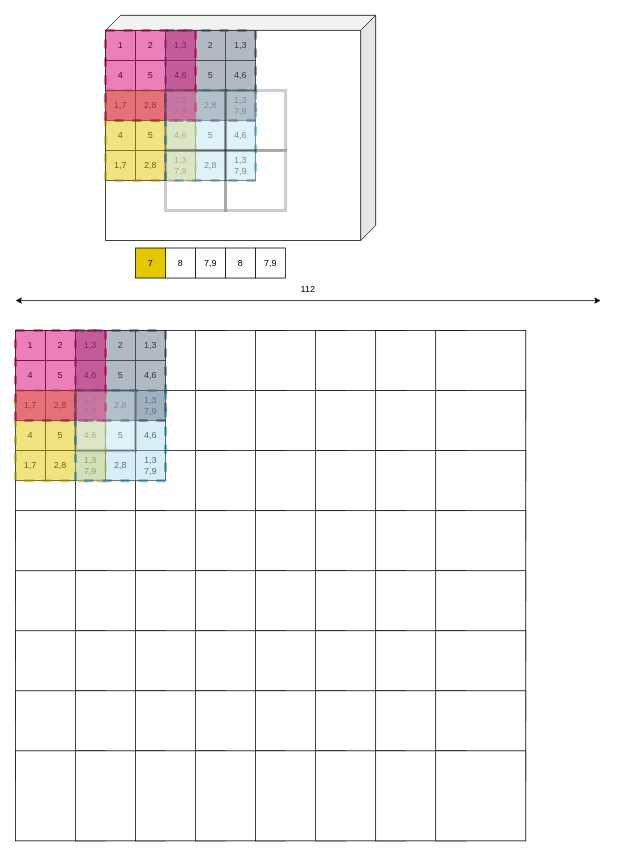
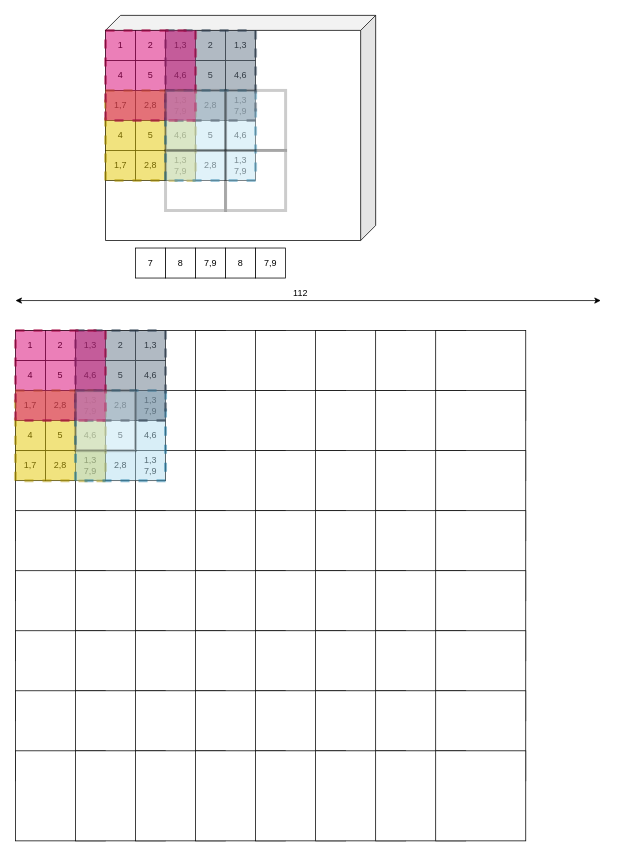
  <mxCell id="0" />
  <mxCell id="1" parent="0" />
  <mxCell id="2" value="" style="shape=cube;whiteSpace=wrap;html=1;boundedLbl=1;backgroundOutline=1;darkOpacity=0.05;darkOpacity2=0.1;flipV=0;flipH=1;" parent="1" vertex="1"><mxGeometry x="140" y="20" width="360" height="300" as="geometry" /></mxCell>
  <mxCell id="3" value="1" style="rounded=0;whiteSpace=wrap;html=1;" parent="1" vertex="1"><mxGeometry x="140" y="40" width="40" height="40" as="geometry" /></mxCell>
  <mxCell id="4" value="1,3" style="rounded=0;whiteSpace=wrap;html=1;" parent="1" vertex="1"><mxGeometry x="220" y="40" width="40" height="40" as="geometry" /></mxCell>
  <mxCell id="5" value="1,3" style="rounded=0;whiteSpace=wrap;html=1;" parent="1" vertex="1"><mxGeometry x="300" y="40" width="40" height="40" as="geometry" /></mxCell>
  <mxCell id="6" value="1,7" style="rounded=0;whiteSpace=wrap;html=1;" parent="1" vertex="1"><mxGeometry x="140" y="120" width="40" height="40" as="geometry" /></mxCell>
  <mxCell id="7" value="2,8" style="rounded=0;whiteSpace=wrap;html=1;" parent="1" vertex="1"><mxGeometry x="180" y="120" width="40" height="40" as="geometry" /></mxCell>
  <mxCell id="8" value="1,3&lt;br&gt;7,9" style="rounded=0;whiteSpace=wrap;html=1;" parent="1" vertex="1"><mxGeometry x="220" y="120" width="40" height="40" as="geometry" /></mxCell>
  <mxCell id="9" value="2,8" style="rounded=0;whiteSpace=wrap;html=1;" parent="1" vertex="1"><mxGeometry x="260" y="120" width="40" height="40" as="geometry" /></mxCell>
  <mxCell id="10" value="1,3&lt;br&gt;7,9" style="rounded=0;whiteSpace=wrap;html=1;" parent="1" vertex="1"><mxGeometry x="300" y="120" width="40" height="40" as="geometry" /></mxCell>
  <mxCell id="11" value="4" style="rounded=0;whiteSpace=wrap;html=1;" parent="1" vertex="1"><mxGeometry x="140" y="160" width="40" height="40" as="geometry" /></mxCell>
  <mxCell id="12" value="5" style="rounded=0;whiteSpace=wrap;html=1;" parent="1" vertex="1"><mxGeometry x="180" y="160" width="40" height="40" as="geometry" /></mxCell>
  <mxCell id="13" value="4,6" style="rounded=0;whiteSpace=wrap;html=1;" parent="1" vertex="1"><mxGeometry x="220" y="160" width="40" height="40" as="geometry" /></mxCell>
  <mxCell id="14" value="5" style="rounded=0;whiteSpace=wrap;html=1;" parent="1" vertex="1"><mxGeometry x="260" y="160" width="40" height="40" as="geometry" /></mxCell>
  <mxCell id="15" value="4,6" style="rounded=0;whiteSpace=wrap;html=1;" parent="1" vertex="1"><mxGeometry x="300" y="160" width="40" height="40" as="geometry" /></mxCell>
  <mxCell id="16" value="1,7" style="rounded=0;whiteSpace=wrap;html=1;" parent="1" vertex="1"><mxGeometry x="140" y="200" width="40" height="40" as="geometry" /></mxCell>
  <mxCell id="17" value="2,8" style="rounded=0;whiteSpace=wrap;html=1;" parent="1" vertex="1"><mxGeometry x="180" y="200" width="40" height="40" as="geometry" /></mxCell>
  <mxCell id="18" value="1,3&lt;br&gt;7,9" style="rounded=0;whiteSpace=wrap;html=1;" parent="1" vertex="1"><mxGeometry x="220" y="200" width="40" height="40" as="geometry" /></mxCell>
  <mxCell id="19" value="2,8" style="rounded=0;whiteSpace=wrap;html=1;" parent="1" vertex="1"><mxGeometry x="260" y="200" width="40" height="40" as="geometry" /></mxCell>
  <mxCell id="20" value="1,3&lt;br&gt;7,9" style="rounded=0;whiteSpace=wrap;html=1;" parent="1" vertex="1"><mxGeometry x="300" y="200" width="40" height="40" as="geometry" /></mxCell>
  <mxCell id="21" value="4" style="rounded=0;whiteSpace=wrap;html=1;" parent="1" vertex="1"><mxGeometry x="140" y="80" width="40" height="40" as="geometry" /></mxCell>
  <mxCell id="22" value="5" style="rounded=0;whiteSpace=wrap;html=1;" parent="1" vertex="1"><mxGeometry x="180" y="80" width="40" height="40" as="geometry" /></mxCell>
  <mxCell id="23" value="4,6" style="rounded=0;whiteSpace=wrap;html=1;" parent="1" vertex="1"><mxGeometry x="220" y="80" width="40" height="40" as="geometry" /></mxCell>
  <mxCell id="24" value="5" style="rounded=0;whiteSpace=wrap;html=1;" parent="1" vertex="1"><mxGeometry x="260" y="80" width="40" height="40" as="geometry" /></mxCell>
  <mxCell id="25" value="4,6" style="rounded=0;whiteSpace=wrap;html=1;" parent="1" vertex="1"><mxGeometry x="300" y="80" width="40" height="40" as="geometry" /></mxCell>
  <mxCell id="26" value="2" style="rounded=0;whiteSpace=wrap;html=1;" parent="1" vertex="1"><mxGeometry x="180" y="40" width="40" height="40" as="geometry" /></mxCell>
  <mxCell id="27" value="2" style="rounded=0;whiteSpace=wrap;html=1;" parent="1" vertex="1"><mxGeometry x="260" y="40" width="40" height="40" as="geometry" /></mxCell>
  <mxCell id="28" value="" style="whiteSpace=wrap;html=1;aspect=fixed;fillColor=#e3c800;strokeColor=#B09500;opacity=50;fontColor=#ffffff;strokeWidth=4;dashed=1;" parent="1" vertex="1"><mxGeometry x="140" y="120" width="120" height="120" as="geometry" /></mxCell>
  <mxCell id="29" value="" style="whiteSpace=wrap;html=1;aspect=fixed;fillColor=#b1ddf0;opacity=50;strokeColor=#10739e;strokeWidth=4;dashed=1;" parent="1" vertex="1"><mxGeometry x="220" y="120" width="120" height="120" as="geometry" /></mxCell>
  <mxCell id="30" value="" style="whiteSpace=wrap;html=1;aspect=fixed;opacity=50;fillColor=#647687;strokeColor=#314354;fontColor=#ffffff;strokeWidth=4;dashed=1;" parent="1" vertex="1"><mxGeometry x="220" y="40" width="120" height="120" as="geometry" /></mxCell>
  <mxCell id="31" value="" style="whiteSpace=wrap;html=1;aspect=fixed;fillColor=#d80073;strokeColor=#A50040;opacity=50;fontColor=#ffffff;strokeWidth=4;dashed=1;" parent="1" vertex="1"><mxGeometry x="140" y="40" width="120" height="120" as="geometry" /></mxCell>
  <mxCell id="32" value="" style="whiteSpace=wrap;html=1;aspect=fixed;strokeWidth=4;opacity=20;" parent="1" vertex="1"><mxGeometry x="220" y="120" width="80" height="80" as="geometry" /></mxCell>
  <mxCell id="33" value="" style="whiteSpace=wrap;html=1;aspect=fixed;strokeWidth=4;opacity=20;" parent="1" vertex="1"><mxGeometry x="300" y="120" width="80" height="80" as="geometry" /></mxCell>
  <mxCell id="34" value="" style="whiteSpace=wrap;html=1;aspect=fixed;strokeWidth=4;opacity=20;" parent="1" vertex="1"><mxGeometry x="220" y="200" width="80" height="80" as="geometry" /></mxCell>
  <mxCell id="35" value="" style="whiteSpace=wrap;html=1;aspect=fixed;strokeWidth=4;opacity=20;" parent="1" vertex="1"><mxGeometry x="300" y="200" width="80" height="80" as="geometry" /></mxCell>
- <mxCell id="36" value="7" style="whiteSpace=wrap;html=1;aspect=fixed;fillColor=#e3c800;" vertex="1" parent="1"><mxGeometry x="180" y="330" width="40" height="40" as="geometry" /></mxCell>
+ <mxCell id="36" value="7" style="whiteSpace=wrap;html=1;aspect=fixed;" vertex="1" parent="1"><mxGeometry x="180" y="330" width="40" height="40" as="geometry" /></mxCell>
  <mxCell id="37" value="8" style="whiteSpace=wrap;html=1;aspect=fixed;" vertex="1" parent="1"><mxGeometry x="220" y="330" width="40" height="40" as="geometry" /></mxCell>
  <mxCell id="38" value="7,9" style="whiteSpace=wrap;html=1;aspect=fixed;" vertex="1" parent="1"><mxGeometry x="260" y="330" width="40" height="40" as="geometry" /></mxCell>
  <mxCell id="39" value="8" style="whiteSpace=wrap;html=1;aspect=fixed;" vertex="1" parent="1"><mxGeometry x="300" y="330" width="40" height="40" as="geometry" /></mxCell>
  <mxCell id="40" value="7,9" style="whiteSpace=wrap;html=1;aspect=fixed;" vertex="1" parent="1"><mxGeometry x="340" y="330" width="40" height="40" as="geometry" /></mxCell>
  <mxCell id="41" value="" style="whiteSpace=wrap;html=1;aspect=fixed;" vertex="1" parent="1"><mxGeometry x="20" y="440" width="120" height="120" as="geometry" /></mxCell>
  <mxCell id="42" value="" style="whiteSpace=wrap;html=1;aspect=fixed;" vertex="1" parent="1"><mxGeometry x="100" y="440" width="120" height="120" as="geometry" /></mxCell>
  <mxCell id="43" value="" style="whiteSpace=wrap;html=1;aspect=fixed;" vertex="1" parent="1"><mxGeometry x="180" y="440" width="120" height="120" as="geometry" /></mxCell>
  <mxCell id="44" value="" style="whiteSpace=wrap;html=1;aspect=fixed;" vertex="1" parent="1"><mxGeometry x="260" y="440" width="120" height="120" as="geometry" /></mxCell>
  <mxCell id="45" value="" style="whiteSpace=wrap;html=1;aspect=fixed;" vertex="1" parent="1"><mxGeometry x="340" y="440" width="120" height="120" as="geometry" /></mxCell>
  <mxCell id="46" value="" style="whiteSpace=wrap;html=1;aspect=fixed;" vertex="1" parent="1"><mxGeometry x="420" y="440" width="120" height="120" as="geometry" /></mxCell>
  <mxCell id="47" value="" style="whiteSpace=wrap;html=1;aspect=fixed;" vertex="1" parent="1"><mxGeometry x="500" y="440" width="120" height="120" as="geometry" /></mxCell>
  <mxCell id="48" value="" style="whiteSpace=wrap;html=1;aspect=fixed;" vertex="1" parent="1"><mxGeometry x="580" y="440" width="120" height="120" as="geometry" /></mxCell>
  <mxCell id="49" value="" style="whiteSpace=wrap;html=1;aspect=fixed;" vertex="1" parent="1"><mxGeometry x="20" y="520" width="120" height="120" as="geometry" /></mxCell>
  <mxCell id="50" value="" style="whiteSpace=wrap;html=1;aspect=fixed;" vertex="1" parent="1"><mxGeometry x="100" y="520" width="120" height="120" as="geometry" /></mxCell>
  <mxCell id="51" value="" style="whiteSpace=wrap;html=1;aspect=fixed;" vertex="1" parent="1"><mxGeometry x="180" y="520" width="120" height="120" as="geometry" /></mxCell>
  <mxCell id="52" value="" style="whiteSpace=wrap;html=1;aspect=fixed;" vertex="1" parent="1"><mxGeometry x="260" y="520" width="120" height="120" as="geometry" /></mxCell>
  <mxCell id="53" value="" style="whiteSpace=wrap;html=1;aspect=fixed;" vertex="1" parent="1"><mxGeometry x="340" y="520" width="120" height="120" as="geometry" /></mxCell>
  <mxCell id="54" value="" style="whiteSpace=wrap;html=1;aspect=fixed;" vertex="1" parent="1"><mxGeometry x="420" y="520" width="120" height="120" as="geometry" /></mxCell>
  <mxCell id="55" value="" style="whiteSpace=wrap;html=1;aspect=fixed;" vertex="1" parent="1"><mxGeometry x="500" y="520" width="120" height="120" as="geometry" /></mxCell>
  <mxCell id="56" value="" style="whiteSpace=wrap;html=1;aspect=fixed;" vertex="1" parent="1"><mxGeometry x="580" y="520" width="120" height="120" as="geometry" /></mxCell>
  <mxCell id="57" value="" style="whiteSpace=wrap;html=1;aspect=fixed;" vertex="1" parent="1"><mxGeometry x="20" y="600" width="120" height="120" as="geometry" /></mxCell>
  <mxCell id="58" value="" style="whiteSpace=wrap;html=1;aspect=fixed;" vertex="1" parent="1"><mxGeometry x="100" y="600" width="120" height="120" as="geometry" /></mxCell>
  <mxCell id="59" value="" style="whiteSpace=wrap;html=1;aspect=fixed;" vertex="1" parent="1"><mxGeometry x="180" y="600" width="120" height="120" as="geometry" /></mxCell>
  <mxCell id="60" value="" style="whiteSpace=wrap;html=1;aspect=fixed;" vertex="1" parent="1"><mxGeometry x="260" y="600" width="120" height="120" as="geometry" /></mxCell>
  <mxCell id="61" value="" style="whiteSpace=wrap;html=1;aspect=fixed;" vertex="1" parent="1"><mxGeometry x="340" y="600" width="120" height="120" as="geometry" /></mxCell>
  <mxCell id="62" value="" style="whiteSpace=wrap;html=1;aspect=fixed;" vertex="1" parent="1"><mxGeometry x="420" y="600" width="120" height="120" as="geometry" /></mxCell>
  <mxCell id="63" value="" style="whiteSpace=wrap;html=1;aspect=fixed;" vertex="1" parent="1"><mxGeometry x="500" y="600" width="120" height="120" as="geometry" /></mxCell>
  <mxCell id="64" value="" style="whiteSpace=wrap;html=1;aspect=fixed;" vertex="1" parent="1"><mxGeometry x="580" y="600" width="120" height="120" as="geometry" /></mxCell>
  <mxCell id="65" value="" style="whiteSpace=wrap;html=1;aspect=fixed;" vertex="1" parent="1"><mxGeometry x="20" y="680" width="120" height="120" as="geometry" /></mxCell>
  <mxCell id="66" value="" style="whiteSpace=wrap;html=1;aspect=fixed;" vertex="1" parent="1"><mxGeometry x="100" y="680" width="120" height="120" as="geometry" /></mxCell>
  <mxCell id="67" value="" style="whiteSpace=wrap;html=1;aspect=fixed;" vertex="1" parent="1"><mxGeometry x="180" y="680" width="120" height="120" as="geometry" /></mxCell>
  <mxCell id="68" value="" style="whiteSpace=wrap;html=1;aspect=fixed;" vertex="1" parent="1"><mxGeometry x="260" y="680" width="120" height="120" as="geometry" /></mxCell>
  <mxCell id="69" value="" style="whiteSpace=wrap;html=1;aspect=fixed;" vertex="1" parent="1"><mxGeometry x="340" y="680" width="120" height="120" as="geometry" /></mxCell>
  <mxCell id="70" value="" style="whiteSpace=wrap;html=1;aspect=fixed;" vertex="1" parent="1"><mxGeometry x="420" y="680" width="120" height="120" as="geometry" /></mxCell>
  <mxCell id="71" value="" style="whiteSpace=wrap;html=1;aspect=fixed;" vertex="1" parent="1"><mxGeometry x="500" y="680" width="120" height="120" as="geometry" /></mxCell>
  <mxCell id="72" value="" style="whiteSpace=wrap;html=1;aspect=fixed;" vertex="1" parent="1"><mxGeometry x="580" y="680" width="120" height="120" as="geometry" /></mxCell>
  <mxCell id="73" value="" style="whiteSpace=wrap;html=1;aspect=fixed;" vertex="1" parent="1"><mxGeometry x="20" y="760" width="120" height="120" as="geometry" /></mxCell>
  <mxCell id="74" value="" style="whiteSpace=wrap;html=1;aspect=fixed;" vertex="1" parent="1"><mxGeometry x="100" y="760" width="120" height="120" as="geometry" /></mxCell>
  <mxCell id="75" value="" style="whiteSpace=wrap;html=1;aspect=fixed;" vertex="1" parent="1"><mxGeometry x="180" y="760" width="120" height="120" as="geometry" /></mxCell>
  <mxCell id="76" value="" style="whiteSpace=wrap;html=1;aspect=fixed;" vertex="1" parent="1"><mxGeometry x="260" y="760" width="120" height="120" as="geometry" /></mxCell>
  <mxCell id="77" value="" style="whiteSpace=wrap;html=1;aspect=fixed;" vertex="1" parent="1"><mxGeometry x="340" y="760" width="120" height="120" as="geometry" /></mxCell>
  <mxCell id="78" value="" style="whiteSpace=wrap;html=1;aspect=fixed;" vertex="1" parent="1"><mxGeometry x="420" y="760" width="120" height="120" as="geometry" /></mxCell>
  <mxCell id="79" value="" style="whiteSpace=wrap;html=1;aspect=fixed;" vertex="1" parent="1"><mxGeometry x="500" y="760" width="120" height="120" as="geometry" /></mxCell>
  <mxCell id="80" value="" style="whiteSpace=wrap;html=1;aspect=fixed;" vertex="1" parent="1"><mxGeometry x="580" y="760" width="120" height="120" as="geometry" /></mxCell>
  <mxCell id="81" value="" style="whiteSpace=wrap;html=1;aspect=fixed;" vertex="1" parent="1"><mxGeometry x="20" y="840" width="120" height="120" as="geometry" /></mxCell>
  <mxCell id="82" value="" style="whiteSpace=wrap;html=1;aspect=fixed;" vertex="1" parent="1"><mxGeometry x="100" y="840" width="120" height="120" as="geometry" /></mxCell>
  <mxCell id="83" value="" style="whiteSpace=wrap;html=1;aspect=fixed;" vertex="1" parent="1"><mxGeometry x="180" y="840" width="120" height="120" as="geometry" /></mxCell>
  <mxCell id="84" value="" style="whiteSpace=wrap;html=1;aspect=fixed;" vertex="1" parent="1"><mxGeometry x="260" y="840" width="120" height="120" as="geometry" /></mxCell>
  <mxCell id="85" value="" style="whiteSpace=wrap;html=1;aspect=fixed;" vertex="1" parent="1"><mxGeometry x="340" y="840" width="120" height="120" as="geometry" /></mxCell>
  <mxCell id="86" value="" style="whiteSpace=wrap;html=1;aspect=fixed;" vertex="1" parent="1"><mxGeometry x="420" y="840" width="120" height="120" as="geometry" /></mxCell>
  <mxCell id="87" value="" style="whiteSpace=wrap;html=1;aspect=fixed;" vertex="1" parent="1"><mxGeometry x="500" y="840" width="120" height="120" as="geometry" /></mxCell>
  <mxCell id="88" value="" style="whiteSpace=wrap;html=1;aspect=fixed;" vertex="1" parent="1"><mxGeometry x="580" y="840" width="120" height="120" as="geometry" /></mxCell>
  <mxCell id="89" value="" style="whiteSpace=wrap;html=1;aspect=fixed;" vertex="1" parent="1"><mxGeometry x="20" y="920" width="120" height="120" as="geometry" /></mxCell>
  <mxCell id="90" value="" style="whiteSpace=wrap;html=1;aspect=fixed;" vertex="1" parent="1"><mxGeometry x="100" y="920" width="120" height="120" as="geometry" /></mxCell>
  <mxCell id="91" value="" style="whiteSpace=wrap;html=1;aspect=fixed;" vertex="1" parent="1"><mxGeometry x="180" y="920" width="120" height="120" as="geometry" /></mxCell>
  <mxCell id="92" value="" style="whiteSpace=wrap;html=1;aspect=fixed;" vertex="1" parent="1"><mxGeometry x="260" y="920" width="120" height="120" as="geometry" /></mxCell>
  <mxCell id="93" value="" style="whiteSpace=wrap;html=1;aspect=fixed;" vertex="1" parent="1"><mxGeometry x="340" y="920" width="120" height="120" as="geometry" /></mxCell>
  <mxCell id="94" value="" style="whiteSpace=wrap;html=1;aspect=fixed;" vertex="1" parent="1"><mxGeometry x="420" y="920" width="120" height="120" as="geometry" /></mxCell>
  <mxCell id="95" value="" style="whiteSpace=wrap;html=1;aspect=fixed;" vertex="1" parent="1"><mxGeometry x="500" y="920" width="120" height="120" as="geometry" /></mxCell>
  <mxCell id="96" value="" style="whiteSpace=wrap;html=1;aspect=fixed;" vertex="1" parent="1"><mxGeometry x="580" y="920" width="120" height="120" as="geometry" /></mxCell>
  <mxCell id="97" value="" style="whiteSpace=wrap;html=1;aspect=fixed;" vertex="1" parent="1"><mxGeometry x="20" y="1000" width="120" height="120" as="geometry" /></mxCell>
  <mxCell id="98" value="" style="whiteSpace=wrap;html=1;aspect=fixed;" vertex="1" parent="1"><mxGeometry x="100" y="1000" width="120" height="120" as="geometry" /></mxCell>
  <mxCell id="99" value="" style="whiteSpace=wrap;html=1;aspect=fixed;" vertex="1" parent="1"><mxGeometry x="180" y="1000" width="120" height="120" as="geometry" /></mxCell>
  <mxCell id="100" value="" style="whiteSpace=wrap;html=1;aspect=fixed;" vertex="1" parent="1"><mxGeometry x="260" y="1000" width="120" height="120" as="geometry" /></mxCell>
  <mxCell id="101" value="" style="whiteSpace=wrap;html=1;aspect=fixed;" vertex="1" parent="1"><mxGeometry x="340" y="1000" width="120" height="120" as="geometry" /></mxCell>
  <mxCell id="102" value="" style="whiteSpace=wrap;html=1;aspect=fixed;" vertex="1" parent="1"><mxGeometry x="420" y="1000" width="120" height="120" as="geometry" /></mxCell>
  <mxCell id="103" value="" style="whiteSpace=wrap;html=1;aspect=fixed;" vertex="1" parent="1"><mxGeometry x="500" y="1000" width="120" height="120" as="geometry" /></mxCell>
  <mxCell id="104" value="" style="whiteSpace=wrap;html=1;aspect=fixed;" vertex="1" parent="1"><mxGeometry x="580" y="1000" width="120" height="120" as="geometry" /></mxCell>
  <mxCell id="105" value="1" style="rounded=0;whiteSpace=wrap;html=1;" vertex="1" parent="1"><mxGeometry x="20" y="440" width="40" height="40" as="geometry" /></mxCell>
  <mxCell id="106" value="1,3" style="rounded=0;whiteSpace=wrap;html=1;" vertex="1" parent="1"><mxGeometry x="100" y="440" width="40" height="40" as="geometry" /></mxCell>
  <mxCell id="107" value="1,3" style="rounded=0;whiteSpace=wrap;html=1;" vertex="1" parent="1"><mxGeometry x="180" y="440" width="40" height="40" as="geometry" /></mxCell>
  <mxCell id="108" value="1,7" style="rounded=0;whiteSpace=wrap;html=1;" vertex="1" parent="1"><mxGeometry x="20" y="520" width="40" height="40" as="geometry" /></mxCell>
  <mxCell id="109" value="2,8" style="rounded=0;whiteSpace=wrap;html=1;" vertex="1" parent="1"><mxGeometry x="60" y="520" width="40" height="40" as="geometry" /></mxCell>
  <mxCell id="110" value="1,3&lt;br&gt;7,9" style="rounded=0;whiteSpace=wrap;html=1;" vertex="1" parent="1"><mxGeometry x="100" y="520" width="40" height="40" as="geometry" /></mxCell>
  <mxCell id="111" value="2,8" style="rounded=0;whiteSpace=wrap;html=1;" vertex="1" parent="1"><mxGeometry x="140" y="520" width="40" height="40" as="geometry" /></mxCell>
  <mxCell id="112" value="1,3&lt;br&gt;7,9" style="rounded=0;whiteSpace=wrap;html=1;" vertex="1" parent="1"><mxGeometry x="180" y="520" width="40" height="40" as="geometry" /></mxCell>
  <mxCell id="113" value="4" style="rounded=0;whiteSpace=wrap;html=1;" vertex="1" parent="1"><mxGeometry x="20" y="560" width="40" height="40" as="geometry" /></mxCell>
  <mxCell id="114" value="5" style="rounded=0;whiteSpace=wrap;html=1;" vertex="1" parent="1"><mxGeometry x="60" y="560" width="40" height="40" as="geometry" /></mxCell>
  <mxCell id="115" value="4,6" style="rounded=0;whiteSpace=wrap;html=1;" vertex="1" parent="1"><mxGeometry x="100" y="560" width="40" height="40" as="geometry" /></mxCell>
  <mxCell id="116" value="5" style="rounded=0;whiteSpace=wrap;html=1;" vertex="1" parent="1"><mxGeometry x="140" y="560" width="40" height="40" as="geometry" /></mxCell>
  <mxCell id="117" value="4,6" style="rounded=0;whiteSpace=wrap;html=1;" vertex="1" parent="1"><mxGeometry x="180" y="560" width="40" height="40" as="geometry" /></mxCell>
  <mxCell id="118" value="1,7" style="rounded=0;whiteSpace=wrap;html=1;" vertex="1" parent="1"><mxGeometry x="20" y="600" width="40" height="40" as="geometry" /></mxCell>
  <mxCell id="119" value="2,8" style="rounded=0;whiteSpace=wrap;html=1;" vertex="1" parent="1"><mxGeometry x="60" y="600" width="40" height="40" as="geometry" /></mxCell>
  <mxCell id="120" value="1,3&lt;br&gt;7,9" style="rounded=0;whiteSpace=wrap;html=1;" vertex="1" parent="1"><mxGeometry x="100" y="600" width="40" height="40" as="geometry" /></mxCell>
  <mxCell id="121" value="2,8" style="rounded=0;whiteSpace=wrap;html=1;" vertex="1" parent="1"><mxGeometry x="140" y="600" width="40" height="40" as="geometry" /></mxCell>
  <mxCell id="122" value="1,3&lt;br&gt;7,9" style="rounded=0;whiteSpace=wrap;html=1;" vertex="1" parent="1"><mxGeometry x="180" y="600" width="40" height="40" as="geometry" /></mxCell>
  <mxCell id="123" value="4" style="rounded=0;whiteSpace=wrap;html=1;" vertex="1" parent="1"><mxGeometry x="20" y="480" width="40" height="40" as="geometry" /></mxCell>
  <mxCell id="124" value="5" style="rounded=0;whiteSpace=wrap;html=1;" vertex="1" parent="1"><mxGeometry x="60" y="480" width="40" height="40" as="geometry" /></mxCell>
  <mxCell id="125" value="4,6" style="rounded=0;whiteSpace=wrap;html=1;" vertex="1" parent="1"><mxGeometry x="100" y="480" width="40" height="40" as="geometry" /></mxCell>
  <mxCell id="126" value="5" style="rounded=0;whiteSpace=wrap;html=1;" vertex="1" parent="1"><mxGeometry x="140" y="480" width="40" height="40" as="geometry" /></mxCell>
  <mxCell id="127" value="4,6" style="rounded=0;whiteSpace=wrap;html=1;" vertex="1" parent="1"><mxGeometry x="180" y="480" width="40" height="40" as="geometry" /></mxCell>
  <mxCell id="128" value="2" style="rounded=0;whiteSpace=wrap;html=1;" vertex="1" parent="1"><mxGeometry x="60" y="440" width="40" height="40" as="geometry" /></mxCell>
  <mxCell id="129" value="2" style="rounded=0;whiteSpace=wrap;html=1;" vertex="1" parent="1"><mxGeometry x="140" y="440" width="40" height="40" as="geometry" /></mxCell>
  <mxCell id="130" value="" style="whiteSpace=wrap;html=1;aspect=fixed;fillColor=#e3c800;strokeColor=#B09500;opacity=50;fontColor=#ffffff;strokeWidth=4;dashed=1;" vertex="1" parent="1"><mxGeometry x="20" y="520" width="120" height="120" as="geometry" /></mxCell>
  <mxCell id="131" value="" style="whiteSpace=wrap;html=1;aspect=fixed;fillColor=#b1ddf0;opacity=50;strokeColor=#10739e;strokeWidth=4;dashed=1;" vertex="1" parent="1"><mxGeometry x="100" y="520" width="120" height="120" as="geometry" /></mxCell>
  <mxCell id="132" value="" style="whiteSpace=wrap;html=1;aspect=fixed;opacity=50;fillColor=#647687;strokeColor=#314354;fontColor=#ffffff;strokeWidth=4;dashed=1;" vertex="1" parent="1"><mxGeometry x="100" y="440" width="120" height="120" as="geometry" /></mxCell>
  <mxCell id="133" value="" style="whiteSpace=wrap;html=1;aspect=fixed;fillColor=#d80073;strokeColor=#A50040;opacity=50;fontColor=#ffffff;strokeWidth=4;dashed=1;" vertex="1" parent="1"><mxGeometry x="20" y="440" width="120" height="120" as="geometry" /></mxCell>
  <mxCell id="134" value="" style="whiteSpace=wrap;html=1;aspect=fixed;strokeWidth=4;opacity=20;" vertex="1" parent="1"><mxGeometry x="100" y="520" width="80" height="80" as="geometry" /></mxCell>
  <mxCell id="135" value="" style="endArrow=classic;startArrow=classic;html=1;" edge="1" parent="1"><mxGeometry width="50" height="50" relative="1" as="geometry"><mxPoint x="800" y="400" as="sourcePoint" /><mxPoint x="20" y="400" as="targetPoint" /></mxGeometry></mxCell>
- <mxCell id="136" value="112" style="text;html=1;strokeColor=none;fillColor=none;align=center;verticalAlign=middle;whiteSpace=wrap;rounded=0;dashed=1;" vertex="1" parent="1"><mxGeometry x="390" y="375" width="40" height="20" as="geometry" /></mxCell>
+ <mxCell id="136" value="112" style="text;html=1;strokeColor=none;fillColor=none;align=center;verticalAlign=middle;whiteSpace=wrap;rounded=0;dashed=1;" vertex="1" parent="1"><mxGeometry x="380" y="380" width="40" height="20" as="geometry" /></mxCell>
